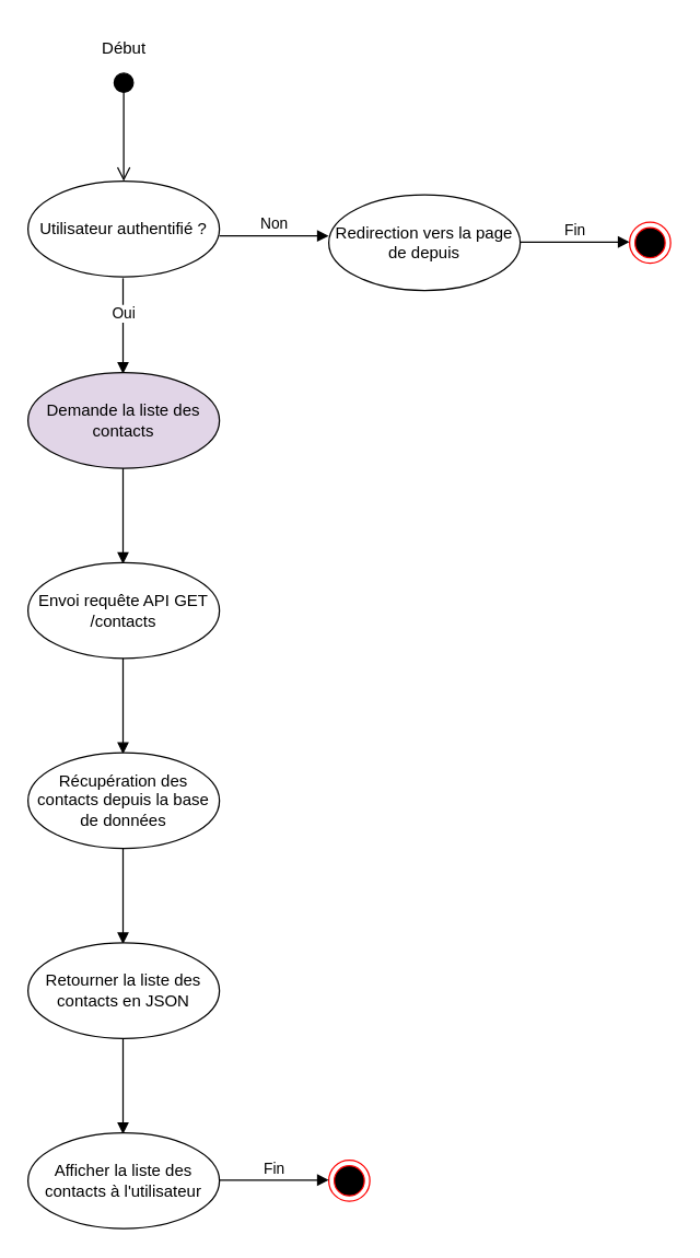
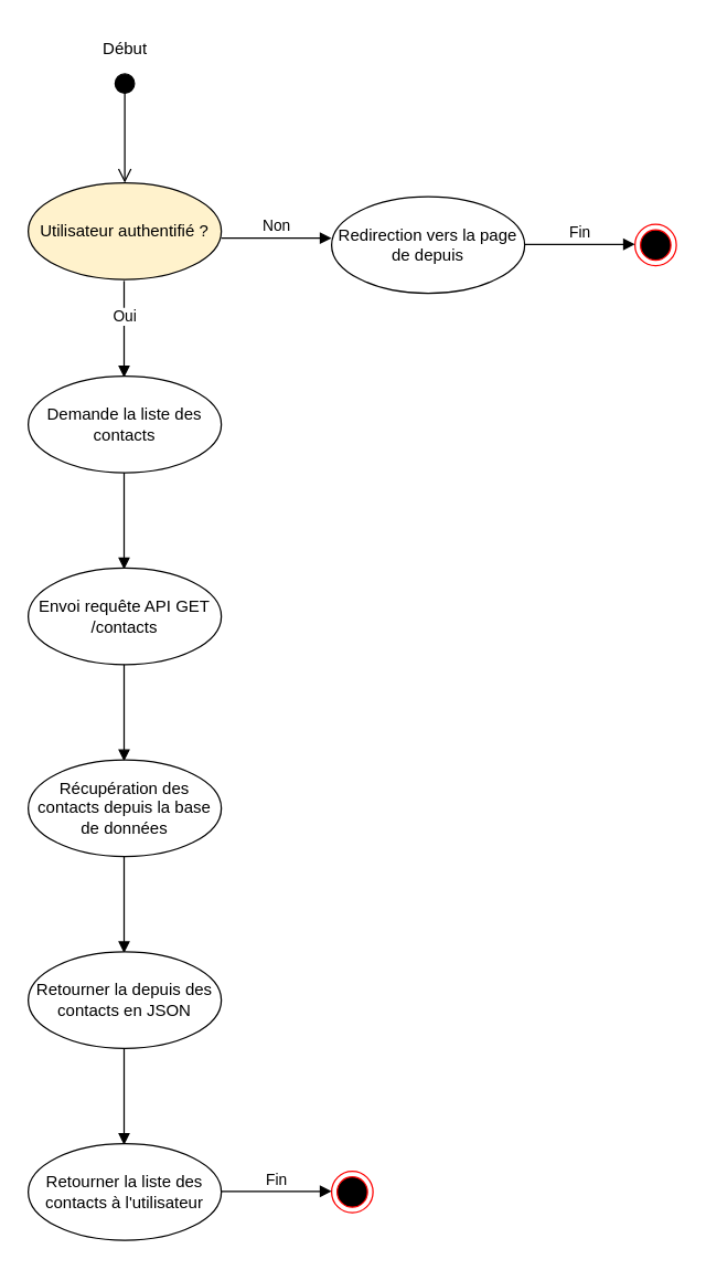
  <mxCell id="0" />
  <mxCell id="1" parent="0" />
  <mxCell id="2" value="" style="html=1;verticalAlign=bottom;startArrow=circle;startFill=1;endArrow=open;startSize=6;endSize=8;curved=0;rounded=0;" edge="1" parent="1"><mxGeometry width="80" relative="1" as="geometry"><mxPoint x="90" y="52" as="sourcePoint" /><mxPoint x="90" y="132" as="targetPoint" /></mxGeometry></mxCell>
  <mxCell id="3" value="Début" style="text;html=1;align=center;verticalAlign=middle;resizable=0;points=[];autosize=1;strokeColor=none;fillColor=none;" vertex="1" parent="1"><mxGeometry x="60" y="20" width="60" height="30" as="geometry" /></mxCell>
- <mxCell id="4" value="Utilisateur authentifié ?" style="ellipse;whiteSpace=wrap;html=1;" vertex="1" parent="1"><mxGeometry x="20" y="132" width="140" height="70" as="geometry" /></mxCell>
+ <mxCell id="4" value="Utilisateur authentifié ?" style="ellipse;whiteSpace=wrap;html=1;fillColor=#fff2cc;" vertex="1" parent="1"><mxGeometry x="20" y="132" width="140" height="70" as="geometry" /></mxCell>
  <mxCell id="5" value="Non" style="html=1;verticalAlign=bottom;endArrow=block;curved=0;rounded=0;" edge="1" parent="1"><mxGeometry width="80" relative="1" as="geometry"><mxPoint x="160" y="172" as="sourcePoint" /><mxPoint x="240" y="172" as="targetPoint" /></mxGeometry></mxCell>
  <mxCell id="6" value="Redirection vers la page de depuis" style="ellipse;whiteSpace=wrap;html=1;" vertex="1" parent="1"><mxGeometry x="240" y="142" width="140" height="70" as="geometry" /></mxCell>
  <mxCell id="7" value="" style="ellipse;html=1;shape=endState;fillColor=#000000;strokeColor=#ff0000;" vertex="1" parent="1"><mxGeometry x="460" y="162" width="30" height="30" as="geometry" /></mxCell>
  <mxCell id="8" value="Fin" style="html=1;verticalAlign=bottom;endArrow=block;curved=0;rounded=0;" edge="1" parent="1"><mxGeometry width="80" relative="1" as="geometry"><mxPoint x="380" y="176.5" as="sourcePoint" /><mxPoint x="460" y="176.5" as="targetPoint" /></mxGeometry></mxCell>
  <mxCell id="9" value="Oui" style="html=1;verticalAlign=bottom;endArrow=block;curved=0;rounded=0;" edge="1" parent="1"><mxGeometry width="80" relative="1" as="geometry"><mxPoint x="89.5" y="203" as="sourcePoint" /><mxPoint x="89.5" y="273" as="targetPoint" /></mxGeometry></mxCell>
- <mxCell id="10" value="Demande la liste des contacts" style="ellipse;whiteSpace=wrap;html=1;fillColor=#e1d5e7;" vertex="1" parent="1"><mxGeometry x="20" y="272" width="140" height="70" as="geometry" /></mxCell>
+ <mxCell id="10" value="Demande la liste des contacts" style="ellipse;whiteSpace=wrap;html=1;" vertex="1" parent="1"><mxGeometry x="20" y="272" width="140" height="70" as="geometry" /></mxCell>
  <mxCell id="11" value="" style="html=1;verticalAlign=bottom;endArrow=block;curved=0;rounded=0;" edge="1" parent="1"><mxGeometry width="80" relative="1" as="geometry"><mxPoint x="89.5" y="342" as="sourcePoint" /><mxPoint x="89.5" y="412" as="targetPoint" /></mxGeometry></mxCell>
  <mxCell id="12" value="Envoi requête API GET /contacts" style="ellipse;whiteSpace=wrap;html=1;" vertex="1" parent="1"><mxGeometry x="20" y="411" width="140" height="70" as="geometry" /></mxCell>
  <mxCell id="13" value="" style="html=1;verticalAlign=bottom;endArrow=block;curved=0;rounded=0;" edge="1" parent="1"><mxGeometry width="80" relative="1" as="geometry"><mxPoint x="89.5" y="481" as="sourcePoint" /><mxPoint x="89.5" y="551" as="targetPoint" /></mxGeometry></mxCell>
  <mxCell id="14" value="Récupération des contacts depuis la base de données" style="ellipse;whiteSpace=wrap;html=1;" vertex="1" parent="1"><mxGeometry x="20" y="550" width="140" height="70" as="geometry" /></mxCell>
  <mxCell id="15" value="" style="html=1;verticalAlign=bottom;endArrow=block;curved=0;rounded=0;" edge="1" parent="1"><mxGeometry width="80" relative="1" as="geometry"><mxPoint x="89.5" y="620" as="sourcePoint" /><mxPoint x="89.5" y="690" as="targetPoint" /></mxGeometry></mxCell>
- <mxCell id="16" value="Retourner la liste des contacts en JSON" style="ellipse;whiteSpace=wrap;html=1;" vertex="1" parent="1"><mxGeometry x="20" y="689" width="140" height="70" as="geometry" /></mxCell>
+ <mxCell id="16" value="Retourner la depuis des contacts en JSON" style="ellipse;whiteSpace=wrap;html=1;" vertex="1" parent="1"><mxGeometry x="20" y="689" width="140" height="70" as="geometry" /></mxCell>
  <mxCell id="17" value="" style="html=1;verticalAlign=bottom;endArrow=block;curved=0;rounded=0;" edge="1" parent="1"><mxGeometry width="80" relative="1" as="geometry"><mxPoint x="89.5" y="759" as="sourcePoint" /><mxPoint x="89.5" y="829" as="targetPoint" /></mxGeometry></mxCell>
- <mxCell id="18" value="Afficher la liste des contacts à l'utilisateur" style="ellipse;whiteSpace=wrap;html=1;" vertex="1" parent="1"><mxGeometry x="20" y="828" width="140" height="70" as="geometry" /></mxCell>
+ <mxCell id="18" value="Retourner la liste des contacts à l'utilisateur" style="ellipse;whiteSpace=wrap;html=1;" vertex="1" parent="1"><mxGeometry x="20" y="828" width="140" height="70" as="geometry" /></mxCell>
  <mxCell id="19" value="" style="ellipse;html=1;shape=endState;fillColor=#000000;strokeColor=#ff0000;" vertex="1" parent="1"><mxGeometry x="240" y="848" width="30" height="30" as="geometry" /></mxCell>
  <mxCell id="20" value="Fin" style="html=1;verticalAlign=bottom;endArrow=block;curved=0;rounded=0;" edge="1" parent="1"><mxGeometry width="80" relative="1" as="geometry"><mxPoint x="160" y="862.5" as="sourcePoint" /><mxPoint x="240" y="862.5" as="targetPoint" /></mxGeometry></mxCell>
